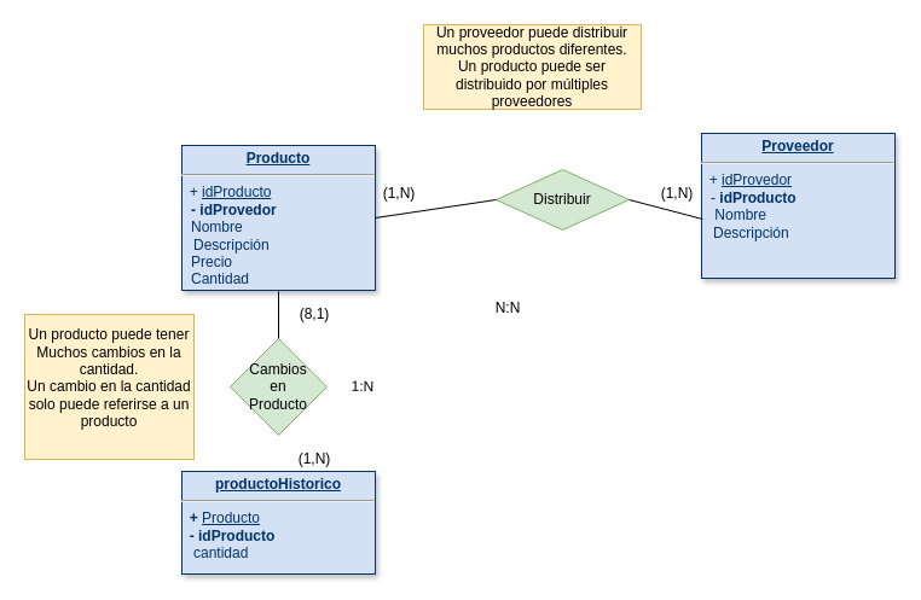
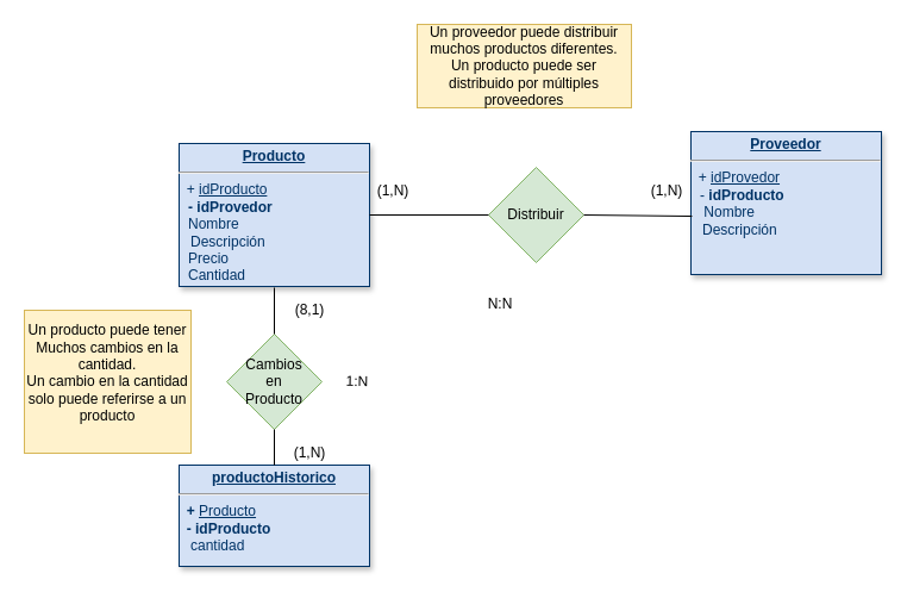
  <mxCell id="0" />
  <mxCell id="1" parent="0" />
  <mxCell id="2" value="&lt;p style=&quot;margin: 0px ; margin-top: 4px ; text-align: center ; text-decoration: underline&quot;&gt;&lt;strong&gt;Producto&lt;/strong&gt;&lt;/p&gt;&lt;hr&gt;&amp;nbsp; + &lt;u&gt;idProducto&lt;/u&gt;&lt;p style=&quot;margin: 0px ; margin-left: 8px&quot;&gt;&lt;b&gt;- idProvedor&lt;/b&gt;&lt;br&gt;Nombre&lt;/p&gt;&amp;nbsp;&amp;nbsp; Descripción&lt;p style=&quot;margin: 0px ; margin-left: 8px&quot;&gt;Precio&lt;br&gt;&lt;/p&gt;&lt;p style=&quot;margin: 0px ; margin-left: 8px&quot;&gt;Cantidad&lt;/p&gt;" style="verticalAlign=top;align=left;overflow=fill;fontSize=12;fontFamily=Helvetica;html=1;strokeColor=#003366;shadow=1;fillColor=#D4E1F5;fontColor=#003366" parent="1" vertex="1"><mxGeometry x="150" y="120" width="160" height="120" as="geometry" /></mxCell>
  <mxCell id="3" value="&lt;p style=&quot;margin: 0px ; margin-top: 4px ; text-align: center ; text-decoration: underline&quot;&gt;&lt;strong&gt;Proveedor&lt;br&gt;&lt;/strong&gt;&lt;/p&gt;&lt;hr&gt;&amp;nbsp; + &lt;u&gt;idProvedor&lt;/u&gt;&lt;p style=&quot;margin: 0px ; margin-left: 8px&quot;&gt;- &lt;b&gt;idProducto&lt;/b&gt;&lt;br&gt;&lt;/p&gt;&lt;p style=&quot;margin: 0px ; margin-left: 8px&quot;&gt;&amp;nbsp;Nombre&lt;/p&gt;&amp;nbsp;&amp;nbsp; Descripción&lt;p style=&quot;margin: 0px ; margin-left: 8px&quot;&gt;&lt;br&gt;&lt;/p&gt;" style="verticalAlign=top;align=left;overflow=fill;fontSize=12;fontFamily=Helvetica;html=1;strokeColor=#003366;shadow=1;fillColor=#D4E1F5;fontColor=#003366" parent="1" vertex="1"><mxGeometry x="580" y="110" width="160" height="120" as="geometry" /></mxCell>
- <mxCell id="4" value="Distribuir" style="rhombus;whiteSpace=wrap;html=1;fillColor=#d5e8d4;strokeColor=#82b366;" parent="1" vertex="1"><mxGeometry x="410" y="140" width="110" height="50" as="geometry" /></mxCell>
+ <mxCell id="4" value="Distribuir" style="rhombus;whiteSpace=wrap;html=1;fillColor=#d5e8d4;strokeColor=#82b366;" parent="1" vertex="1"><mxGeometry x="410" y="140" width="80" height="80" as="geometry" /></mxCell>
  <mxCell id="5" value="" style="endArrow=none;html=1;entryX=0;entryY=0.5;entryDx=0;entryDy=0;exitX=1;exitY=0.5;exitDx=0;exitDy=0;" parent="1" source="2" target="4" edge="1"><mxGeometry width="50" height="50" relative="1" as="geometry"><mxPoint x="270" y="180" as="sourcePoint" /><mxPoint x="340" y="150" as="targetPoint" /></mxGeometry></mxCell>
  <mxCell id="6" value="" style="endArrow=none;html=1;entryX=1;entryY=0.5;entryDx=0;entryDy=0;exitX=0.006;exitY=0.592;exitDx=0;exitDy=0;exitPerimeter=0;" parent="1" source="3" target="4" edge="1"><mxGeometry width="50" height="50" relative="1" as="geometry"><mxPoint x="290" y="200" as="sourcePoint" /><mxPoint x="340" y="150" as="targetPoint" /></mxGeometry></mxCell>
  <mxCell id="7" value="N:N" style="text;html=1;strokeColor=none;fillColor=none;align=center;verticalAlign=middle;whiteSpace=wrap;rounded=0;" parent="1" vertex="1"><mxGeometry x="400" y="245" width="40" height="20" as="geometry" /></mxCell>
  <mxCell id="8" value="&lt;p style=&quot;margin: 0px ; margin-top: 4px ; text-align: center ; text-decoration: underline&quot;&gt;&lt;strong&gt;productoHistorico&lt;/strong&gt;&lt;/p&gt;&lt;hr&gt;&lt;div&gt;&lt;b&gt;&amp;nbsp; + &lt;/b&gt;&lt;u&gt;Producto&lt;/u&gt;&lt;/div&gt;&lt;b&gt;&amp;nbsp; - idProducto&lt;/b&gt;&lt;div&gt;&amp;nbsp;&amp;nbsp; cantidad&lt;br&gt;&lt;/div&gt;&lt;b&gt;&lt;/b&gt;&lt;p style=&quot;margin: 0px ; margin-left: 8px&quot;&gt;&lt;br&gt;&lt;/p&gt;" style="verticalAlign=top;align=left;overflow=fill;fontSize=12;fontFamily=Helvetica;html=1;strokeColor=#003366;shadow=1;fillColor=#D4E1F5;fontColor=#003366" parent="1" vertex="1"><mxGeometry x="150" y="390" width="160" height="85" as="geometry" /></mxCell>
  <mxCell id="9" value="&lt;div&gt;Cambios &lt;br&gt;&lt;/div&gt;&lt;div&gt;en&lt;br&gt;&lt;/div&gt;&lt;div&gt;Producto&lt;/div&gt;" style="rhombus;whiteSpace=wrap;html=1;fillColor=#d5e8d4;strokeColor=#82b366;" parent="1" vertex="1"><mxGeometry x="190" y="280" width="80" height="80" as="geometry" /></mxCell>
  <mxCell id="10" value="" style="endArrow=none;html=1;exitX=0.5;exitY=0;exitDx=0;exitDy=0;" parent="1" source="9" edge="1"><mxGeometry width="50" height="50" relative="1" as="geometry"><mxPoint x="350" y="340" as="sourcePoint" /><mxPoint x="230" y="241" as="targetPoint" /></mxGeometry></mxCell>
+ <mxCell id="11" value="" style="endArrow=none;html=1;exitX=0.5;exitY=1;exitDx=0;exitDy=0;entryX=0.5;entryY=0;entryDx=0;entryDy=0;" parent="1" source="9" target="8" edge="1"><mxGeometry width="50" height="50" relative="1" as="geometry"><mxPoint x="350" y="340" as="sourcePoint" /><mxPoint x="400" y="290" as="targetPoint" /></mxGeometry></mxCell>
  <mxCell id="12" value="&lt;div&gt;1:N&lt;/div&gt;" style="text;html=1;strokeColor=none;fillColor=none;align=center;verticalAlign=middle;whiteSpace=wrap;rounded=0;rotation=1;" parent="1" vertex="1"><mxGeometry x="280" y="310" width="40" height="20" as="geometry" /></mxCell>
  <mxCell id="13" value="(1,N)" style="text;html=1;strokeColor=none;fillColor=none;align=center;verticalAlign=middle;whiteSpace=wrap;rounded=0;" parent="1" vertex="1"><mxGeometry x="310" y="150" width="40" height="20" as="geometry" /></mxCell>
  <mxCell id="14" value="(1,N)" style="text;html=1;strokeColor=none;fillColor=none;align=center;verticalAlign=middle;whiteSpace=wrap;rounded=0;" parent="1" vertex="1"><mxGeometry x="540" y="150" width="40" height="20" as="geometry" /></mxCell>
  <mxCell id="15" value="&lt;div&gt;Un proveedor puede distribuir muchos productos diferentes.&lt;/div&gt;&lt;div&gt;Un producto puede ser distribuido por múltiples proveedores&lt;br&gt;&lt;/div&gt;" style="text;html=1;strokeColor=#d6b656;fillColor=#fff2cc;align=center;verticalAlign=middle;whiteSpace=wrap;rounded=0;" parent="1" vertex="1"><mxGeometry x="350" y="20" width="180" height="70" as="geometry" /></mxCell>
  <mxCell id="16" value="(8,1)" style="text;html=1;strokeColor=none;fillColor=none;align=center;verticalAlign=middle;whiteSpace=wrap;rounded=0;" parent="1" vertex="1"><mxGeometry x="240" y="250" width="40" height="20" as="geometry" /></mxCell>
  <mxCell id="17" value="(1,N)" style="text;html=1;strokeColor=none;fillColor=none;align=center;verticalAlign=middle;whiteSpace=wrap;rounded=0;" parent="1" vertex="1"><mxGeometry x="240" y="370" width="40" height="20" as="geometry" /></mxCell>
  <mxCell id="18" value="&lt;div&gt;Un producto puede tener Muchos cambios en la cantidad.&lt;br&gt;&lt;/div&gt;&lt;div&gt;Un cambio en la cantidad solo puede referirse a un producto&lt;/div&gt;&lt;div&gt;&lt;br&gt;&lt;/div&gt;" style="text;html=1;align=center;verticalAlign=middle;whiteSpace=wrap;rounded=0;fillColor=#fff2cc;strokeColor=#d6b656;" parent="1" vertex="1"><mxGeometry y="260" width="140" height="120" as="geometry" x="20" /></mxCell>
